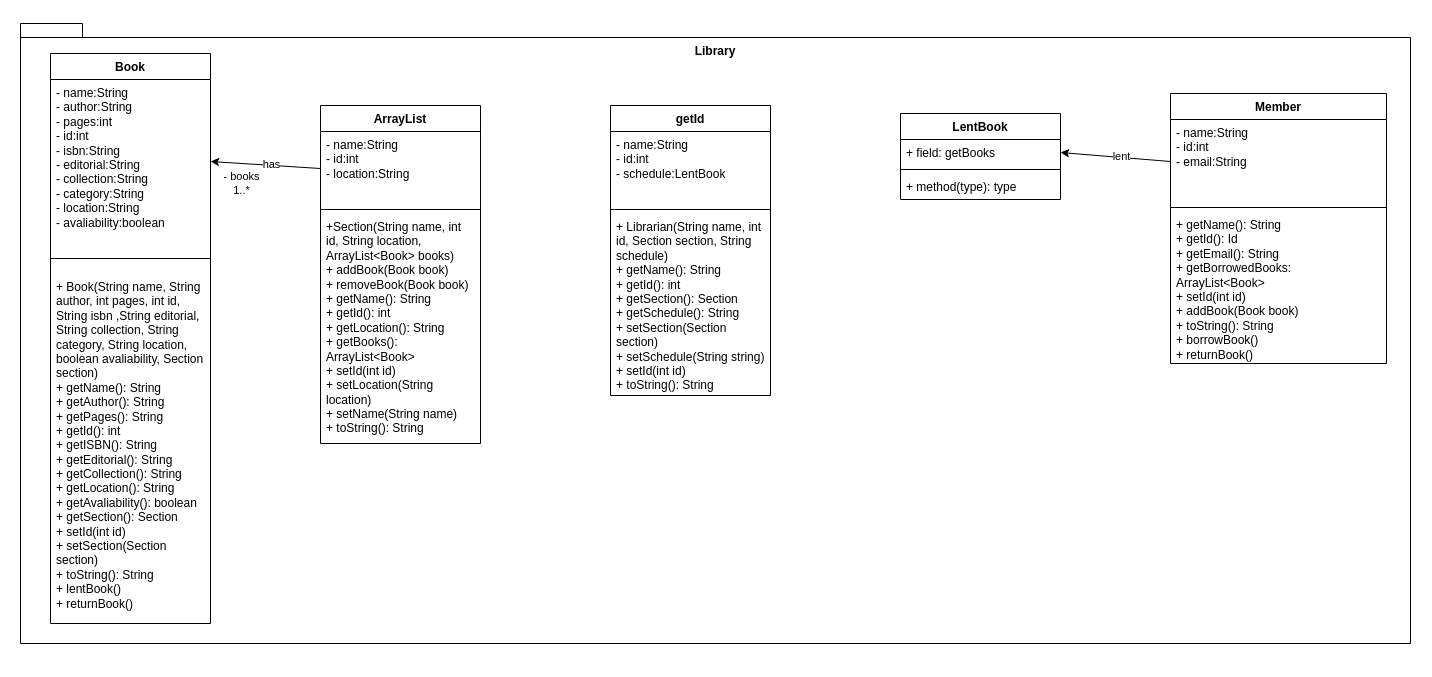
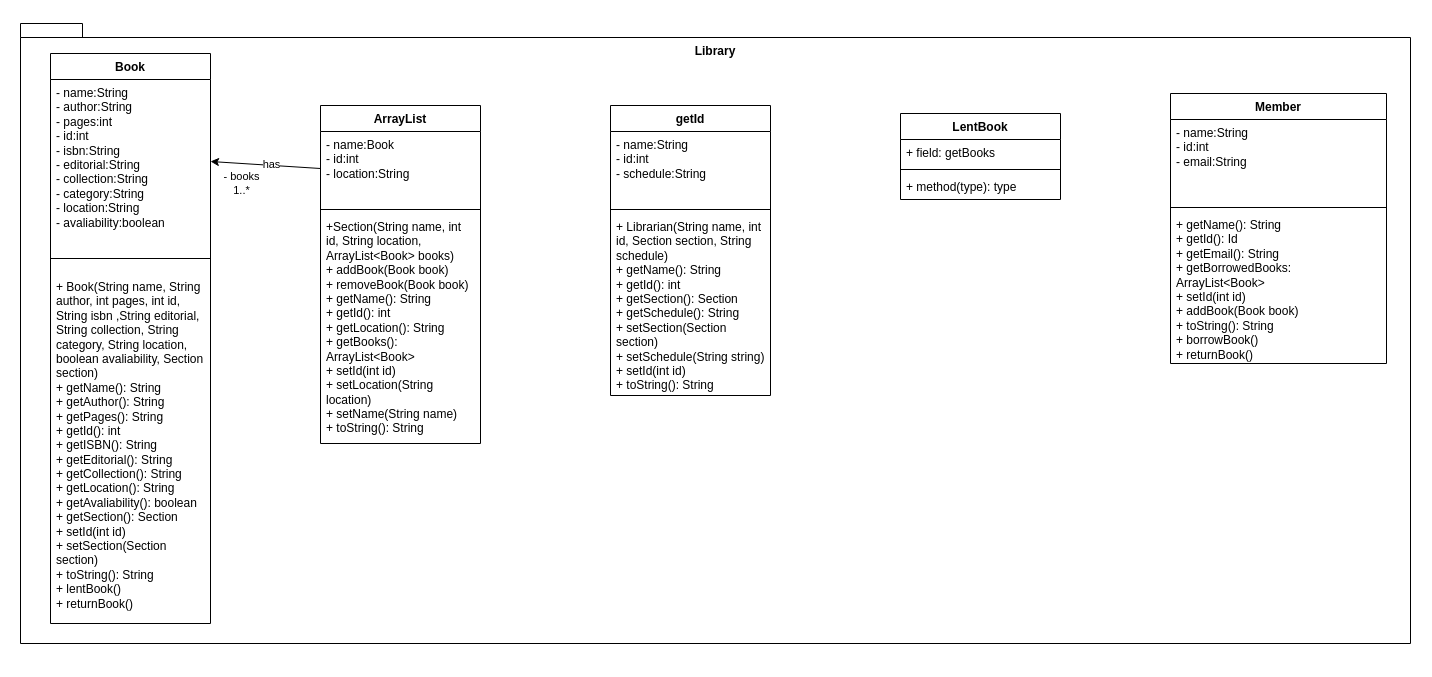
  <mxCell id="0" />
  <mxCell id="1" parent="0" />
  <mxCell id="2" value="&lt;div&gt;&lt;br&gt;&lt;/div&gt;&lt;div&gt;&lt;br&gt;&lt;/div&gt;&lt;div&gt;&lt;br&gt;&lt;/div&gt;Library&lt;div&gt;&lt;br&gt;&lt;/div&gt;&lt;div&gt;&lt;br&gt;&lt;/div&gt;&lt;div&gt;&lt;br&gt;&lt;/div&gt;&lt;div&gt;&lt;br&gt;&lt;/div&gt;&lt;div&gt;&lt;br&gt;&lt;/div&gt;&lt;div&gt;&lt;br&gt;&lt;/div&gt;&lt;div&gt;&lt;br&gt;&lt;/div&gt;&lt;div&gt;&lt;br&gt;&lt;/div&gt;&lt;div&gt;&lt;br&gt;&lt;/div&gt;&lt;div&gt;&lt;br&gt;&lt;/div&gt;&lt;div&gt;&lt;br&gt;&lt;/div&gt;&lt;div&gt;&lt;br&gt;&lt;/div&gt;&lt;div&gt;&lt;br&gt;&lt;/div&gt;&lt;div&gt;&lt;br&gt;&lt;/div&gt;&lt;div&gt;&lt;br&gt;&lt;/div&gt;&lt;div&gt;&lt;br&gt;&lt;/div&gt;&lt;div&gt;&lt;br&gt;&lt;/div&gt;&lt;div&gt;&lt;br&gt;&lt;/div&gt;&lt;div&gt;&lt;br&gt;&lt;/div&gt;&lt;div&gt;&lt;br&gt;&lt;/div&gt;&lt;div&gt;&lt;br&gt;&lt;/div&gt;&lt;div&gt;&lt;br&gt;&lt;/div&gt;&lt;div&gt;&lt;br&gt;&lt;/div&gt;&lt;div&gt;&lt;br&gt;&lt;/div&gt;&lt;div&gt;&lt;br&gt;&lt;/div&gt;&lt;div&gt;&lt;br&gt;&lt;/div&gt;&lt;div&gt;&lt;br&gt;&lt;/div&gt;&lt;div&gt;&lt;br&gt;&lt;/div&gt;&lt;div&gt;&lt;br&gt;&lt;/div&gt;&lt;div&gt;&lt;br&gt;&lt;/div&gt;&lt;div&gt;&lt;br&gt;&lt;/div&gt;&lt;div&gt;&lt;br&gt;&lt;/div&gt;&lt;div&gt;&lt;br&gt;&lt;/div&gt;&lt;div&gt;&lt;br&gt;&lt;/div&gt;&lt;div&gt;&lt;br&gt;&lt;/div&gt;&lt;div&gt;&lt;br&gt;&lt;/div&gt;&lt;div&gt;&lt;br&gt;&lt;/div&gt;&lt;div&gt;&lt;br&gt;&lt;/div&gt;&lt;div&gt;&lt;br&gt;&lt;/div&gt;&lt;div&gt;&lt;br&gt;&lt;/div&gt;&lt;div&gt;&lt;br&gt;&lt;/div&gt;&lt;div&gt;&lt;br&gt;&lt;/div&gt;&lt;div&gt;&lt;br&gt;&lt;/div&gt;" style="shape=folder;fontStyle=1;spacingTop=10;tabWidth=40;tabHeight=14;tabPosition=left;html=1;whiteSpace=wrap;" parent="1" vertex="1"><mxGeometry x="20" y="20" width="1390" height="620" as="geometry" /></mxCell>
  <mxCell id="3" value="Book" style="swimlane;fontStyle=1;align=center;verticalAlign=top;childLayout=stackLayout;horizontal=1;startSize=26;horizontalStack=0;resizeParent=1;resizeParentMax=0;resizeLast=0;collapsible=1;marginBottom=0;whiteSpace=wrap;html=1;" parent="1" vertex="1"><mxGeometry x="50" y="50" width="160" height="570" as="geometry" /></mxCell>
  <mxCell id="4" value="&lt;div&gt;- name:String&lt;/div&gt;&lt;div&gt;- author:String&lt;/div&gt;&lt;div&gt;- pages:int&lt;/div&gt;&lt;div&gt;- id:int&lt;/div&gt;&lt;div&gt;- isbn:String&lt;/div&gt;&lt;div&gt;- editorial:String&lt;/div&gt;&lt;div&gt;- collection:String&lt;/div&gt;&lt;div&gt;- category:String&lt;/div&gt;&lt;div&gt;- location:String&lt;/div&gt;&lt;div&gt;- avaliability:boolean&lt;/div&gt;" style="text;strokeColor=none;fillColor=none;align=left;verticalAlign=top;spacingLeft=4;spacingRight=4;overflow=hidden;rotatable=0;points=[[0,0.5],[1,0.5]];portConstraint=eastwest;whiteSpace=wrap;html=1;" parent="3" vertex="1"><mxGeometry y="26" width="160" height="164" as="geometry" /></mxCell>
  <mxCell id="5" value="" style="line;strokeWidth=1;fillColor=none;align=left;verticalAlign=middle;spacingTop=-1;spacingLeft=3;spacingRight=3;rotatable=0;labelPosition=right;points=[];portConstraint=eastwest;strokeColor=inherit;" parent="3" vertex="1"><mxGeometry y="190" width="160" height="30" as="geometry" /></mxCell>
  <mxCell id="6" value="&lt;div&gt;+ Book(String name, String author, int pages, int id, String isbn ,String editorial, String collection, String category, String location, boolean avaliability, Section section)&lt;/div&gt;&lt;div&gt;+ getName(): String&lt;/div&gt;&lt;div&gt;+ getAuthor(): String&lt;/div&gt;&lt;div&gt;+ getPages(): String&lt;/div&gt;&lt;div&gt;+ getId(): int&lt;/div&gt;&lt;div&gt;+ getISBN(): String&lt;/div&gt;&lt;div&gt;+ getEditorial(): String&lt;/div&gt;&lt;div&gt;+ getCollection(): String&lt;/div&gt;&lt;div&gt;+ getLocation(): String&lt;/div&gt;&lt;div&gt;+ getAvaliability(): boolean&lt;/div&gt;&lt;div&gt;+ getSection(): Section&lt;/div&gt;&lt;div&gt;+ setId(int id)&lt;/div&gt;&lt;div&gt;+ setSection(Section section)&lt;/div&gt;&lt;div&gt;+ toString(): String&lt;/div&gt;&lt;div&gt;+ lentBook()&lt;/div&gt;&lt;div&gt;+ returnBook()&lt;/div&gt;" style="text;strokeColor=none;fillColor=none;align=left;verticalAlign=top;spacingLeft=4;spacingRight=4;overflow=hidden;rotatable=0;points=[[0,0.5],[1,0.5]];portConstraint=eastwest;whiteSpace=wrap;html=1;" parent="3" vertex="1"><mxGeometry y="220" width="160" height="350" as="geometry" /></mxCell>
  <mxCell id="7" value="Member" style="swimlane;fontStyle=1;align=center;verticalAlign=top;childLayout=stackLayout;horizontal=1;startSize=26;horizontalStack=0;resizeParent=1;resizeParentMax=0;resizeLast=0;collapsible=1;marginBottom=0;whiteSpace=wrap;html=1;" parent="1" vertex="1"><mxGeometry x="1170" y="90" width="216" height="270" as="geometry" /></mxCell>
  <mxCell id="8" value="&lt;div&gt;- name:String&lt;/div&gt;&lt;div&gt;- id:int&lt;/div&gt;&lt;div&gt;- email:String&lt;/div&gt;" style="text;strokeColor=none;fillColor=none;align=left;verticalAlign=top;spacingLeft=4;spacingRight=4;overflow=hidden;rotatable=0;points=[[0,0.5],[1,0.5]];portConstraint=eastwest;whiteSpace=wrap;html=1;" parent="7" vertex="1"><mxGeometry y="26" width="216" height="84" as="geometry" /></mxCell>
  <mxCell id="9" value="" style="line;strokeWidth=1;fillColor=none;align=left;verticalAlign=middle;spacingTop=-1;spacingLeft=3;spacingRight=3;rotatable=0;labelPosition=right;points=[];portConstraint=eastwest;strokeColor=inherit;" parent="7" vertex="1"><mxGeometry y="110" width="216" height="8" as="geometry" /></mxCell>
  <mxCell id="10" value="&lt;div&gt;+ getName(): String&lt;/div&gt;&lt;div&gt;+ getId(): Id&lt;/div&gt;&lt;div&gt;+ getEmail(): String&lt;/div&gt;&lt;div&gt;+ getBorrowedBooks: ArrayList&amp;lt;Book&amp;gt;&lt;/div&gt;&lt;div&gt;+ setId(int id)&lt;/div&gt;&lt;div&gt;+ addBook(Book book)&lt;/div&gt;&lt;div&gt;+ toString(): String&lt;/div&gt;&lt;div&gt;+ borrowBook()&lt;/div&gt;&lt;div&gt;+ returnBook()&lt;/div&gt;" style="text;strokeColor=none;fillColor=none;align=left;verticalAlign=top;spacingLeft=4;spacingRight=4;overflow=hidden;rotatable=0;points=[[0,0.5],[1,0.5]];portConstraint=eastwest;whiteSpace=wrap;html=1;" parent="7" vertex="1"><mxGeometry y="118" width="216" height="152" as="geometry" /></mxCell>
  <mxCell id="11" value="getId" style="swimlane;fontStyle=1;align=center;verticalAlign=top;childLayout=stackLayout;horizontal=1;startSize=26;horizontalStack=0;resizeParent=1;resizeParentMax=0;resizeLast=0;collapsible=1;marginBottom=0;whiteSpace=wrap;html=1;" parent="1" vertex="1"><mxGeometry x="610" y="102" width="160" height="290" as="geometry" /></mxCell>
- <mxCell id="12" value="&lt;div&gt;- name:String&lt;/div&gt;&lt;div&gt;- id:int&lt;/div&gt;&lt;div&gt;- schedule:LentBook&lt;/div&gt;" style="text;strokeColor=none;fillColor=none;align=left;verticalAlign=top;spacingLeft=4;spacingRight=4;overflow=hidden;rotatable=0;points=[[0,0.5],[1,0.5]];portConstraint=eastwest;whiteSpace=wrap;html=1;" parent="11" vertex="1"><mxGeometry y="26" width="160" height="74" as="geometry" /></mxCell>
+ <mxCell id="12" value="&lt;div&gt;- name:String&lt;/div&gt;&lt;div&gt;- id:int&lt;/div&gt;&lt;div&gt;- schedule:String&lt;/div&gt;" style="text;strokeColor=none;fillColor=none;align=left;verticalAlign=top;spacingLeft=4;spacingRight=4;overflow=hidden;rotatable=0;points=[[0,0.5],[1,0.5]];portConstraint=eastwest;whiteSpace=wrap;html=1;" parent="11" vertex="1"><mxGeometry y="26" width="160" height="74" as="geometry" /></mxCell>
  <mxCell id="13" value="" style="line;strokeWidth=1;fillColor=none;align=left;verticalAlign=middle;spacingTop=-1;spacingLeft=3;spacingRight=3;rotatable=0;labelPosition=right;points=[];portConstraint=eastwest;strokeColor=inherit;" parent="11" vertex="1"><mxGeometry y="100" width="160" height="8" as="geometry" /></mxCell>
  <mxCell id="14" value="&lt;div&gt;+ Librarian(String name, int id, Section section, String schedule)&lt;/div&gt;&lt;div&gt;+ getName(): String&lt;/div&gt;&lt;div&gt;+ getId(): int&lt;/div&gt;&lt;div&gt;+ getSection(): Section&lt;/div&gt;&lt;div&gt;+ getSchedule(): String&lt;/div&gt;&lt;div&gt;+ setSection(Section section)&lt;/div&gt;&lt;div&gt;+ setSchedule(String string)&lt;/div&gt;&lt;div&gt;+ setId(int id)&lt;/div&gt;&lt;div&gt;+ toString(): String&lt;/div&gt;" style="text;strokeColor=none;fillColor=none;align=left;verticalAlign=top;spacingLeft=4;spacingRight=4;overflow=hidden;rotatable=0;points=[[0,0.5],[1,0.5]];portConstraint=eastwest;whiteSpace=wrap;html=1;" parent="11" vertex="1"><mxGeometry y="108" width="160" height="182" as="geometry" /></mxCell>
  <mxCell id="15" value="ArrayList" style="swimlane;fontStyle=1;align=center;verticalAlign=top;childLayout=stackLayout;horizontal=1;startSize=26;horizontalStack=0;resizeParent=1;resizeParentMax=0;resizeLast=0;collapsible=1;marginBottom=0;whiteSpace=wrap;html=1;" parent="1" vertex="1"><mxGeometry x="320" y="102" width="160" height="338" as="geometry" /></mxCell>
- <mxCell id="16" value="&lt;div&gt;- name:String&lt;/div&gt;&lt;div&gt;- id:int&lt;/div&gt;&lt;div&gt;- location:String&lt;/div&gt;&lt;div&gt;&lt;br&gt;&lt;/div&gt;" style="text;strokeColor=none;fillColor=none;align=left;verticalAlign=top;spacingLeft=4;spacingRight=4;overflow=hidden;rotatable=0;points=[[0,0.5],[1,0.5]];portConstraint=eastwest;whiteSpace=wrap;html=1;" parent="15" vertex="1"><mxGeometry y="26" width="160" height="74" as="geometry" /></mxCell>
+ <mxCell id="16" value="&lt;div&gt;- name:Book&lt;/div&gt;&lt;div&gt;- id:int&lt;/div&gt;&lt;div&gt;- location:String&lt;/div&gt;&lt;div&gt;&lt;br&gt;&lt;/div&gt;" style="text;strokeColor=none;fillColor=none;align=left;verticalAlign=top;spacingLeft=4;spacingRight=4;overflow=hidden;rotatable=0;points=[[0,0.5],[1,0.5]];portConstraint=eastwest;whiteSpace=wrap;html=1;" parent="15" vertex="1"><mxGeometry y="26" width="160" height="74" as="geometry" /></mxCell>
  <mxCell id="17" value="" style="line;strokeWidth=1;fillColor=none;align=left;verticalAlign=middle;spacingTop=-1;spacingLeft=3;spacingRight=3;rotatable=0;labelPosition=right;points=[];portConstraint=eastwest;strokeColor=inherit;" parent="15" vertex="1"><mxGeometry y="100" width="160" height="8" as="geometry" /></mxCell>
  <mxCell id="18" value="&lt;div&gt;+Section(String name, int id, String location, ArrayList&amp;lt;Book&amp;gt; books)&lt;/div&gt;&lt;div&gt;+ addBook(Book book)&lt;/div&gt;&lt;div&gt;+ removeBook(Book book)&lt;/div&gt;&lt;div&gt;+ getName(): String&lt;/div&gt;&lt;div&gt;+ getId(): int&lt;/div&gt;&lt;div&gt;+ getLocation(): String&lt;/div&gt;&lt;div&gt;+ getBooks(): ArrayList&amp;lt;Book&amp;gt;&lt;/div&gt;&lt;div&gt;+ setId(int id)&lt;/div&gt;&lt;div&gt;+ setLocation(String location)&lt;/div&gt;&lt;div&gt;+ setName(String name)&lt;/div&gt;&lt;div&gt;+ toString(): String&amp;nbsp;&lt;/div&gt;&lt;div&gt;&lt;br&gt;&lt;/div&gt;" style="text;strokeColor=none;fillColor=none;align=left;verticalAlign=top;spacingLeft=4;spacingRight=4;overflow=hidden;rotatable=0;points=[[0,0.5],[1,0.5]];portConstraint=eastwest;whiteSpace=wrap;html=1;" parent="15" vertex="1"><mxGeometry y="108" width="160" height="230" as="geometry" /></mxCell>
  <mxCell id="19" style="edgeStyle=none;html=1;exitX=0;exitY=0.5;exitDx=0;exitDy=0;entryX=1;entryY=0.5;entryDx=0;entryDy=0;endArrow=classic;endFill=1;" parent="1" source="16" target="4" edge="1"><mxGeometry relative="1" as="geometry" /></mxCell>
  <mxCell id="20" value="- books&lt;br&gt;1..*" style="edgeLabel;html=1;align=center;verticalAlign=middle;resizable=0;points=[];" parent="19" vertex="1" connectable="0"><mxGeometry x="0.774" y="-3" relative="1" as="geometry"><mxPoint x="18" y="24" as="offset" /></mxGeometry></mxCell>
  <mxCell id="21" value="has" style="edgeLabel;html=1;align=center;verticalAlign=middle;resizable=0;points=[];" parent="19" vertex="1" connectable="0"><mxGeometry x="-0.09" y="-1" relative="1" as="geometry"><mxPoint as="offset" /></mxGeometry></mxCell>
- <mxCell id="22" style="edgeStyle=none;html=1;exitX=0;exitY=0.5;exitDx=0;exitDy=0;entryX=1;entryY=0.5;entryDx=0;entryDy=0;endArrow=classic;endFill=1;" parent="1" source="8" target="25" edge="1"><mxGeometry relative="1" as="geometry" /></mxCell>
- <mxCell id="23" value="lent" style="edgeLabel;html=1;align=center;verticalAlign=middle;resizable=0;points=[];" parent="22" vertex="1" connectable="0"><mxGeometry x="-0.255" y="-1" relative="1" as="geometry"><mxPoint x="-9" y="-1" as="offset" /></mxGeometry></mxCell>
  <mxCell id="24" value="LentBook" style="swimlane;fontStyle=1;align=center;verticalAlign=top;childLayout=stackLayout;horizontal=1;startSize=26;horizontalStack=0;resizeParent=1;resizeParentMax=0;resizeLast=0;collapsible=1;marginBottom=0;" parent="1" vertex="1"><mxGeometry x="900" y="110" width="160" height="86" as="geometry" /></mxCell>
  <mxCell id="25" value="+ field: getBooks" style="text;strokeColor=none;fillColor=none;align=left;verticalAlign=top;spacingLeft=4;spacingRight=4;overflow=hidden;rotatable=0;points=[[0,0.5],[1,0.5]];portConstraint=eastwest;" parent="24" vertex="1"><mxGeometry y="26" width="160" height="26" as="geometry" /></mxCell>
  <mxCell id="26" value="" style="line;strokeWidth=1;fillColor=none;align=left;verticalAlign=middle;spacingTop=-1;spacingLeft=3;spacingRight=3;rotatable=0;labelPosition=right;points=[];portConstraint=eastwest;strokeColor=inherit;" parent="24" vertex="1"><mxGeometry y="52" width="160" height="8" as="geometry" /></mxCell>
  <mxCell id="27" value="+ method(type): type" style="text;strokeColor=none;fillColor=none;align=left;verticalAlign=top;spacingLeft=4;spacingRight=4;overflow=hidden;rotatable=0;points=[[0,0.5],[1,0.5]];portConstraint=eastwest;" parent="24" vertex="1"><mxGeometry y="60" width="160" height="26" as="geometry" /></mxCell>
